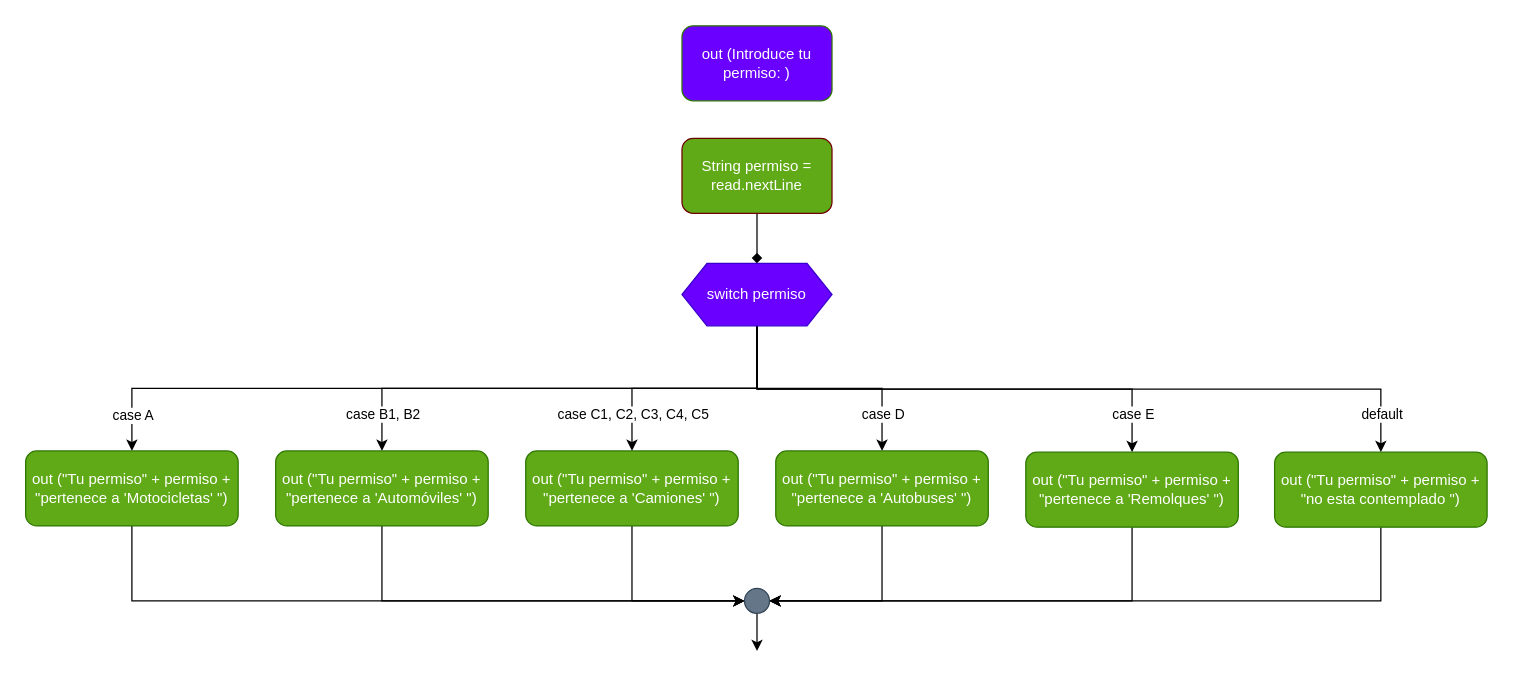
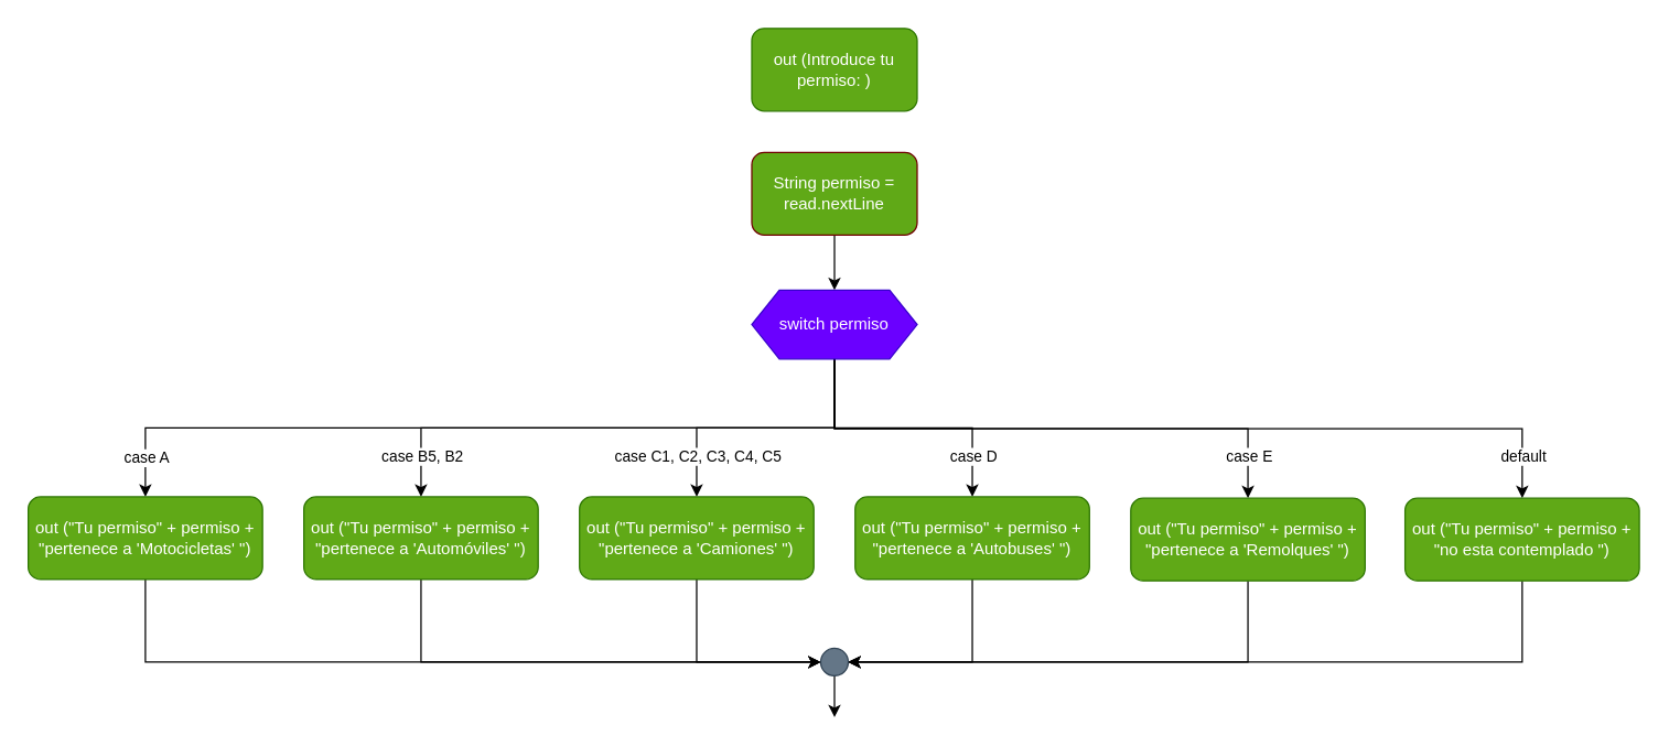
  <mxCell id="0" />
  <mxCell id="1" parent="0" />
- <mxCell id="2" value="out (Introduce tu permiso: )" style="rounded=1;whiteSpace=wrap;html=1;fillColor=#6a00ff;fontColor=#ffffff;strokeColor=#2D7600;" vertex="1" parent="1"><mxGeometry x="545" y="20" width="120" height="60" as="geometry" /></mxCell>
- <mxCell id="3" style="edgeStyle=orthogonalEdgeStyle;rounded=0;orthogonalLoop=1;jettySize=auto;html=1;exitX=0.5;exitY=1;exitDx=0;exitDy=0;entryX=0.5;entryY=0;entryDx=0;entryDy=0;endArrow=diamond;" edge="1" parent="1" source="4" target="12"><mxGeometry relative="1" as="geometry" /></mxCell>
+ <mxCell id="2" value="out (Introduce tu permiso: )" style="rounded=1;whiteSpace=wrap;html=1;fillColor=#60a917;fontColor=#ffffff;strokeColor=#2D7600;" vertex="1" parent="1"><mxGeometry x="545" y="20" width="120" height="60" as="geometry" /></mxCell>
+ <mxCell id="3" style="edgeStyle=orthogonalEdgeStyle;rounded=0;orthogonalLoop=1;jettySize=auto;html=1;exitX=0.5;exitY=1;exitDx=0;exitDy=0;entryX=0.5;entryY=0;entryDx=0;entryDy=0;" edge="1" parent="1" source="4" target="12"><mxGeometry relative="1" as="geometry" /></mxCell>
  <mxCell id="4" value="String permiso = read.nextLine" style="rounded=1;whiteSpace=wrap;html=1;fillColor=#60a917;fontColor=#ffffff;strokeColor=#6F0000;" vertex="1" parent="1"><mxGeometry x="545" y="110" width="120" height="60" as="geometry" /></mxCell>
  <mxCell id="5" style="edgeStyle=orthogonalEdgeStyle;rounded=0;orthogonalLoop=1;jettySize=auto;html=1;exitX=0.5;exitY=1;exitDx=0;exitDy=0;entryX=0.5;entryY=0;entryDx=0;entryDy=0;" edge="1" parent="1" source="12" target="18"><mxGeometry relative="1" as="geometry" /></mxCell>
  <mxCell id="6" style="edgeStyle=orthogonalEdgeStyle;rounded=0;orthogonalLoop=1;jettySize=auto;html=1;exitX=0.5;exitY=1;exitDx=0;exitDy=0;entryX=0.5;entryY=0;entryDx=0;entryDy=0;" edge="1" parent="1" source="12" target="20"><mxGeometry relative="1" as="geometry" /></mxCell>
  <mxCell id="7" style="edgeStyle=orthogonalEdgeStyle;rounded=0;orthogonalLoop=1;jettySize=auto;html=1;exitX=0.5;exitY=1;exitDx=0;exitDy=0;entryX=0.5;entryY=0;entryDx=0;entryDy=0;" edge="1" parent="1" source="12" target="22"><mxGeometry relative="1" as="geometry" /></mxCell>
  <mxCell id="8" style="edgeStyle=orthogonalEdgeStyle;rounded=0;orthogonalLoop=1;jettySize=auto;html=1;exitX=0.5;exitY=1;exitDx=0;exitDy=0;entryX=0.5;entryY=0;entryDx=0;entryDy=0;" edge="1" parent="1" source="12" target="24"><mxGeometry relative="1" as="geometry" /></mxCell>
  <mxCell id="9" style="edgeStyle=orthogonalEdgeStyle;rounded=0;orthogonalLoop=1;jettySize=auto;html=1;exitX=0.5;exitY=1;exitDx=0;exitDy=0;entryX=0.5;entryY=0;entryDx=0;entryDy=0;" edge="1" parent="1" source="12" target="16"><mxGeometry relative="1" as="geometry" /></mxCell>
  <mxCell id="10" style="edgeStyle=orthogonalEdgeStyle;rounded=0;orthogonalLoop=1;jettySize=auto;html=1;exitX=0.5;exitY=1;exitDx=0;exitDy=0;entryX=0.5;entryY=0;entryDx=0;entryDy=0;" edge="1" parent="1" source="12" target="14"><mxGeometry relative="1" as="geometry"><Array as="points"><mxPoint x="605" y="310" /><mxPoint x="105" y="310" /></Array></mxGeometry></mxCell>
  <mxCell id="11" value="case A" style="edgeLabel;html=1;align=center;verticalAlign=middle;resizable=0;points=[];" vertex="1" connectable="0" parent="10"><mxGeometry x="0.882" y="-1" relative="1" as="geometry"><mxPoint x="1" y="6" as="offset" /></mxGeometry></mxCell>
  <mxCell id="12" value="switch permiso" style="shape=hexagon;perimeter=hexagonPerimeter2;whiteSpace=wrap;html=1;fixedSize=1;fillColor=#6a00ff;fontColor=#ffffff;strokeColor=#3700CC;" vertex="1" parent="1"><mxGeometry x="545" y="210" width="120" height="50" as="geometry" /></mxCell>
  <mxCell id="13" style="edgeStyle=orthogonalEdgeStyle;rounded=0;orthogonalLoop=1;jettySize=auto;html=1;exitX=0.5;exitY=1;exitDx=0;exitDy=0;entryX=0;entryY=0.5;entryDx=0;entryDy=0;" edge="1" parent="1" source="14" target="31"><mxGeometry relative="1" as="geometry" /></mxCell>
  <mxCell id="14" value="out (&quot;Tu permiso&quot; + permiso + &quot;pertenece a 'Motocicletas' &quot;)" style="rounded=1;whiteSpace=wrap;html=1;fillColor=#60a917;fontColor=#ffffff;strokeColor=#2D7600;" vertex="1" parent="1"><mxGeometry y="360" width="170" height="60" as="geometry" x="20" /></mxCell>
  <mxCell id="15" style="edgeStyle=orthogonalEdgeStyle;rounded=0;orthogonalLoop=1;jettySize=auto;html=1;exitX=0.5;exitY=1;exitDx=0;exitDy=0;entryX=0;entryY=0.5;entryDx=0;entryDy=0;" edge="1" parent="1" source="16" target="31"><mxGeometry relative="1" as="geometry" /></mxCell>
  <mxCell id="16" value="out (&quot;Tu permiso&quot; + permiso + &quot;pertenece a 'Automóviles' &quot;)" style="rounded=1;whiteSpace=wrap;html=1;fillColor=#60a917;fontColor=#ffffff;strokeColor=#2D7600;" vertex="1" parent="1"><mxGeometry x="220" y="360" width="170" height="60" as="geometry" /></mxCell>
  <mxCell id="17" style="edgeStyle=orthogonalEdgeStyle;rounded=0;orthogonalLoop=1;jettySize=auto;html=1;exitX=0.5;exitY=1;exitDx=0;exitDy=0;entryX=0;entryY=0.5;entryDx=0;entryDy=0;" edge="1" parent="1" source="18" target="31"><mxGeometry relative="1" as="geometry" /></mxCell>
  <mxCell id="18" value="out (&quot;Tu permiso&quot; + permiso + &quot;pertenece a 'Camiones' &quot;)" style="rounded=1;whiteSpace=wrap;html=1;fillColor=#60a917;fontColor=#ffffff;strokeColor=#2D7600;" vertex="1" parent="1"><mxGeometry x="420" y="360" width="170" height="60" as="geometry" /></mxCell>
  <mxCell id="19" style="edgeStyle=orthogonalEdgeStyle;rounded=0;orthogonalLoop=1;jettySize=auto;html=1;exitX=0.5;exitY=1;exitDx=0;exitDy=0;entryX=1;entryY=0.5;entryDx=0;entryDy=0;" edge="1" parent="1" source="20" target="31"><mxGeometry relative="1" as="geometry" /></mxCell>
  <mxCell id="20" value="out (&quot;Tu permiso&quot; + permiso + &quot;pertenece a 'Autobuses' &quot;)" style="rounded=1;whiteSpace=wrap;html=1;fillColor=#60a917;fontColor=#ffffff;strokeColor=#2D7600;" vertex="1" parent="1"><mxGeometry x="620" y="360" width="170" height="60" as="geometry" /></mxCell>
  <mxCell id="21" style="edgeStyle=orthogonalEdgeStyle;rounded=0;orthogonalLoop=1;jettySize=auto;html=1;exitX=0.5;exitY=1;exitDx=0;exitDy=0;entryX=1;entryY=0.5;entryDx=0;entryDy=0;" edge="1" parent="1" source="22" target="31"><mxGeometry relative="1" as="geometry" /></mxCell>
  <mxCell id="22" value="out (&quot;Tu permiso&quot; + permiso + &quot;pertenece a 'Remolques' &quot;)" style="rounded=1;whiteSpace=wrap;html=1;fillColor=#60a917;fontColor=#ffffff;strokeColor=#2D7600;" vertex="1" parent="1"><mxGeometry x="820" y="361" width="170" height="60" as="geometry" /></mxCell>
  <mxCell id="23" style="edgeStyle=orthogonalEdgeStyle;rounded=0;orthogonalLoop=1;jettySize=auto;html=1;exitX=0.5;exitY=1;exitDx=0;exitDy=0;entryX=1;entryY=0.5;entryDx=0;entryDy=0;" edge="1" parent="1" source="24" target="31"><mxGeometry relative="1" as="geometry" /></mxCell>
  <mxCell id="24" value="out (&quot;Tu permiso&quot; + permiso + &quot;no esta contemplado &quot;)" style="rounded=1;whiteSpace=wrap;html=1;fillColor=#60a917;fontColor=#ffffff;strokeColor=#2D7600;" vertex="1" parent="1"><mxGeometry x="1019" y="361" width="170" height="60" as="geometry" /></mxCell>
  <mxCell id="25" value="case C1, C2, C3, C4, C5" style="edgeLabel;html=1;align=center;verticalAlign=middle;resizable=0;points=[];" vertex="1" connectable="0" parent="1"><mxGeometry x="505" y="330.004" as="geometry" /></mxCell>
- <mxCell id="26" value="case B1, B2" style="edgeLabel;html=1;align=center;verticalAlign=middle;resizable=0;points=[];" vertex="1" connectable="0" parent="1"><mxGeometry x="305" y="330.004" as="geometry" /></mxCell>
+ <mxCell id="26" value="case B5, B2" style="edgeLabel;html=1;align=center;verticalAlign=middle;resizable=0;points=[];" vertex="1" connectable="0" parent="1"><mxGeometry x="305" y="330.004" as="geometry" /></mxCell>
  <mxCell id="27" value="case D" style="edgeLabel;html=1;align=center;verticalAlign=middle;resizable=0;points=[];" vertex="1" connectable="0" parent="1"><mxGeometry x="705" y="330.004" as="geometry" /></mxCell>
  <mxCell id="28" value="case E" style="edgeLabel;html=1;align=center;verticalAlign=middle;resizable=0;points=[];" vertex="1" connectable="0" parent="1"><mxGeometry x="905" y="330.004" as="geometry" /></mxCell>
  <mxCell id="29" value="default" style="edgeLabel;html=1;align=center;verticalAlign=middle;resizable=0;points=[];" vertex="1" connectable="0" parent="1"><mxGeometry x="1104" y="330.004" as="geometry" /></mxCell>
  <mxCell id="30" style="edgeStyle=orthogonalEdgeStyle;rounded=0;orthogonalLoop=1;jettySize=auto;html=1;exitX=0.5;exitY=1;exitDx=0;exitDy=0;" edge="1" parent="1" source="31"><mxGeometry relative="1" as="geometry"><mxPoint x="605" y="520" as="targetPoint" /></mxGeometry></mxCell>
  <mxCell id="31" value="" style="ellipse;whiteSpace=wrap;html=1;aspect=fixed;fillColor=#647687;fontColor=#ffffff;strokeColor=#314354;" vertex="1" parent="1"><mxGeometry x="595" y="470" width="20" height="20" as="geometry" /></mxCell>
